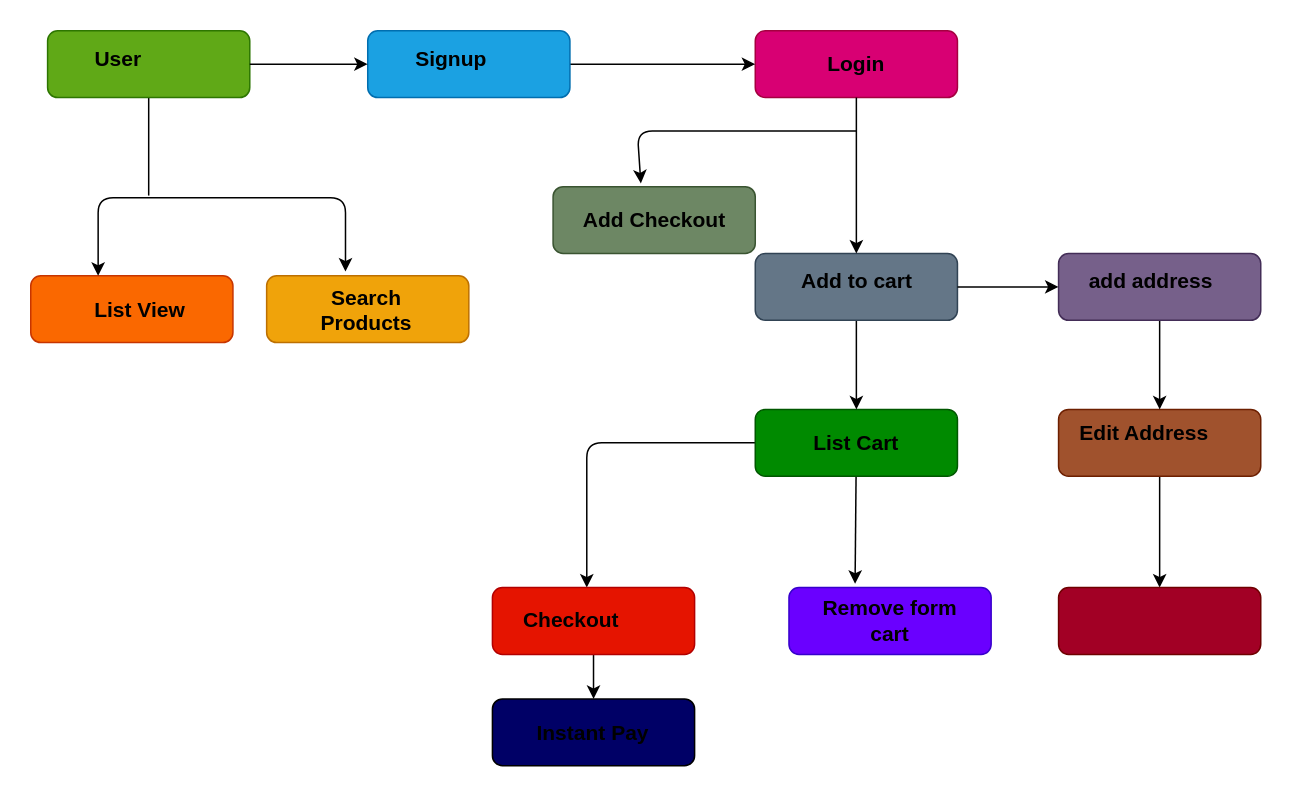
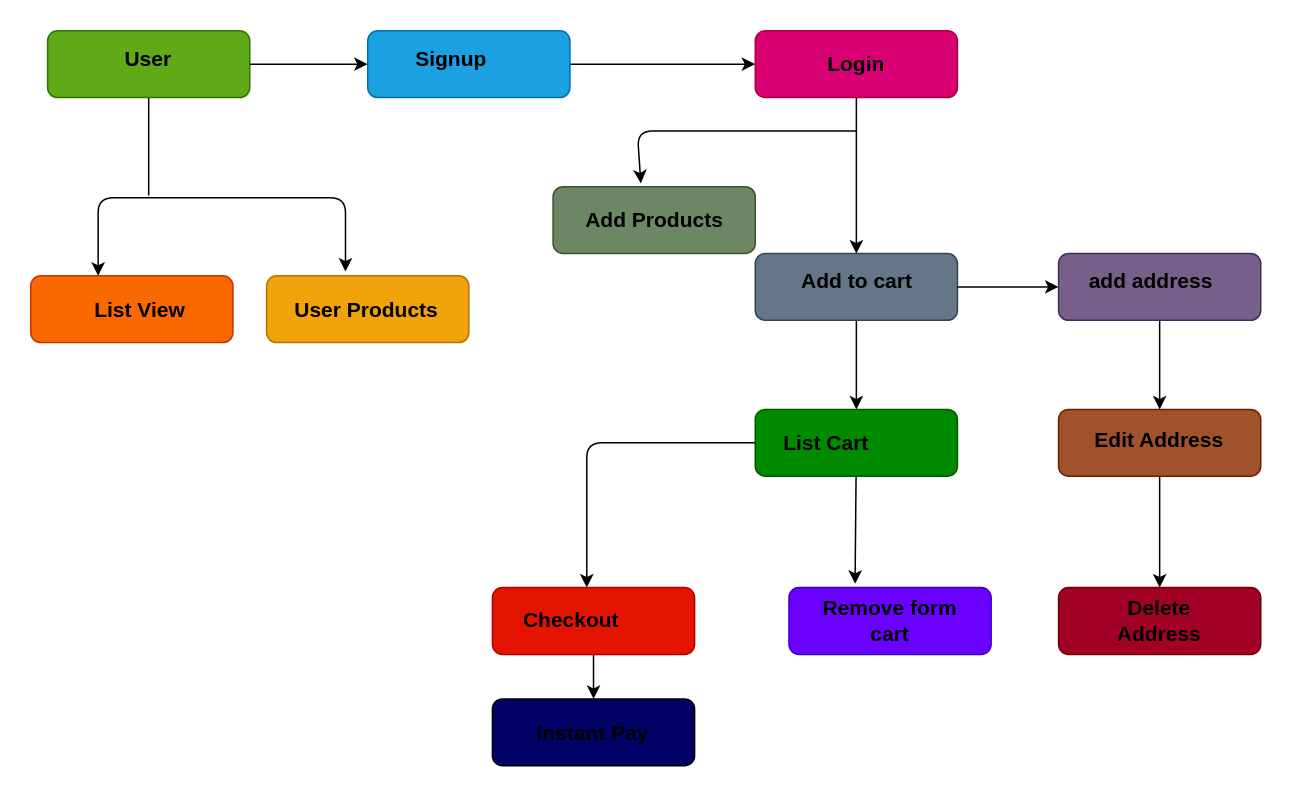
  <mxCell id="0" />
  <mxCell id="1" parent="0" />
  <mxCell id="2" value="" style="group;rounded=1;" vertex="1" connectable="0" parent="1"><mxGeometry x="20" y="20" width="820" height="490" as="geometry" /></mxCell>
  <mxCell id="3" style="edgeStyle=none;html=1;fontSize=14;startArrow=none;startFill=0;endArrow=none;endFill=0;rounded=1;" edge="1" parent="2"><mxGeometry relative="1" as="geometry"><mxPoint x="78.63" y="109.879" as="targetPoint" /><mxPoint x="78.63" y="44.545" as="sourcePoint" /></mxGeometry></mxCell>
  <mxCell id="4" value="" style="rounded=1;whiteSpace=wrap;html=1;fillColor=#60a917;fontColor=#ffffff;strokeColor=#2D7600;" vertex="1" parent="2"><mxGeometry x="11.233" width="134.795" height="44.545" as="geometry" /></mxCell>
  <mxCell id="5" value="" style="rounded=1;whiteSpace=wrap;html=1;fillColor=#6d8764;fontColor=#ffffff;strokeColor=#3A5431;" vertex="1" parent="2"><mxGeometry x="348.219" y="103.939" width="134.795" height="44.545" as="geometry" /></mxCell>
  <mxCell id="6" value="" style="rounded=1;whiteSpace=wrap;html=1;fillColor=#d80073;fontColor=#ffffff;strokeColor=#A50040;" vertex="1" parent="2"><mxGeometry x="483.014" width="134.795" height="44.545" as="geometry" /></mxCell>
  <mxCell id="7" value="" style="edgeStyle=none;html=1;fontSize=14;rounded=1;" edge="1" parent="2" source="8" target="6"><mxGeometry relative="1" as="geometry" /></mxCell>
  <mxCell id="8" value="" style="rounded=1;whiteSpace=wrap;html=1;fillColor=#1ba1e2;fontColor=#ffffff;strokeColor=#006EAF;" vertex="1" parent="2"><mxGeometry x="224.658" width="134.795" height="44.545" as="geometry" /></mxCell>
  <mxCell id="9" value="" style="edgeStyle=none;html=1;fontSize=14;entryX=0;entryY=0.5;entryDx=0;entryDy=0;rounded=1;" edge="1" parent="2" source="4" target="8"><mxGeometry relative="1" as="geometry" /></mxCell>
  <mxCell id="10" value="" style="rounded=1;whiteSpace=wrap;html=1;fillColor=#fa6800;fontColor=#000000;strokeColor=#C73500;" vertex="1" parent="2"><mxGeometry y="163.333" width="134.795" height="44.545" as="geometry" /></mxCell>
  <mxCell id="11" style="edgeStyle=none;rounded=1;html=1;entryX=0.5;entryY=0;entryDx=0;entryDy=0;fontSize=14;startArrow=none;startFill=0;endArrow=classic;endFill=1;" edge="1" parent="2" source="12" target="35"><mxGeometry relative="1" as="geometry" /></mxCell>
  <mxCell id="12" value="" style="rounded=1;whiteSpace=wrap;html=1;fillColor=#a0522d;fontColor=#ffffff;strokeColor=#6D1F00;" vertex="1" parent="2"><mxGeometry x="685.205" y="252.424" width="134.795" height="44.545" as="geometry" /></mxCell>
  <mxCell id="13" style="edgeStyle=none;html=1;fontSize=14;startArrow=none;startFill=0;endArrow=classic;endFill=1;rounded=1;" edge="1" parent="2" source="15"><mxGeometry relative="1" as="geometry"><mxPoint x="370.685" y="371.212" as="targetPoint" /><Array as="points"><mxPoint x="370.685" y="274.697" /></Array></mxGeometry></mxCell>
  <mxCell id="14" style="edgeStyle=none;rounded=1;html=1;entryX=0.327;entryY=-0.056;entryDx=0;entryDy=0;entryPerimeter=0;fontSize=14;startArrow=none;startFill=0;endArrow=classic;endFill=1;" edge="1" parent="2" source="15" target="36"><mxGeometry relative="1" as="geometry" /></mxCell>
  <mxCell id="15" value="" style="rounded=1;whiteSpace=wrap;html=1;fillColor=#008a00;strokeColor=#005700;fontColor=#ffffff;" vertex="1" parent="2"><mxGeometry x="483.014" y="252.424" width="134.795" height="44.545" as="geometry" /></mxCell>
  <mxCell id="16" style="edgeStyle=none;html=1;entryX=0.5;entryY=0;entryDx=0;entryDy=0;fontSize=14;rounded=1;" edge="1" parent="2" source="17" target="15"><mxGeometry relative="1" as="geometry" /></mxCell>
  <mxCell id="17" value="" style="rounded=1;whiteSpace=wrap;html=1;fillColor=#647687;fontColor=#ffffff;strokeColor=#314354;" vertex="1" parent="2"><mxGeometry x="483.014" y="148.485" width="134.795" height="44.545" as="geometry" /></mxCell>
  <mxCell id="18" style="edgeStyle=none;html=1;entryX=0.5;entryY=0;entryDx=0;entryDy=0;fontSize=14;rounded=1;" edge="1" parent="2" source="6" target="17"><mxGeometry relative="1" as="geometry" /></mxCell>
  <mxCell id="19" style="edgeStyle=none;html=1;entryX=0.5;entryY=0;entryDx=0;entryDy=0;fontSize=14;rounded=1;" edge="1" parent="2" source="20" target="12"><mxGeometry relative="1" as="geometry" /></mxCell>
  <mxCell id="20" value="" style="rounded=1;whiteSpace=wrap;html=1;fillColor=#76608a;fontColor=#ffffff;strokeColor=#432D57;" vertex="1" parent="2"><mxGeometry x="685.205" y="148.485" width="134.795" height="44.545" as="geometry" /></mxCell>
  <mxCell id="21" value="" style="edgeStyle=none;html=1;fontSize=14;entryX=0;entryY=0.5;entryDx=0;entryDy=0;rounded=1;" edge="1" parent="2" source="17" target="20"><mxGeometry relative="1" as="geometry" /></mxCell>
  <mxCell id="22" value="" style="rounded=1;whiteSpace=wrap;html=1;fillColor=#f0a30a;fontColor=#000000;strokeColor=#BD7000;" vertex="1" parent="2"><mxGeometry x="157.26" y="163.333" width="134.795" height="44.545" as="geometry" /></mxCell>
  <mxCell id="23" style="edgeStyle=elbowEdgeStyle;html=1;entryX=0.39;entryY=-0.063;entryDx=0;entryDy=0;entryPerimeter=0;fontSize=14;startArrow=classic;startFill=1;rounded=1;" edge="1" parent="2" source="10" target="22"><mxGeometry relative="1" as="geometry"><Array as="points"><mxPoint x="44.932" y="111.364" /></Array></mxGeometry></mxCell>
- <mxCell id="24" value="&lt;b&gt;&lt;font style=&quot;font-size: 14px&quot;&gt;User&lt;/font&gt;&lt;/b&gt;" style="text;html=1;strokeColor=none;fillColor=none;align=center;verticalAlign=middle;whiteSpace=wrap;rounded=1;" vertex="1" parent="2"><mxGeometry x="24.932" y="7.424" width="67.397" height="22.273" as="geometry" /></mxCell>
+ <mxCell id="24" value="&lt;b&gt;&lt;font style=&quot;font-size: 14px&quot;&gt;User&lt;/font&gt;&lt;/b&gt;" style="text;html=1;strokeColor=none;fillColor=none;align=center;verticalAlign=middle;whiteSpace=wrap;rounded=1;" vertex="1" parent="2"><mxGeometry x="44.932" y="7.424" width="67.397" height="22.273" as="geometry" /></mxCell>
  <mxCell id="25" value="&lt;b&gt;&lt;font style=&quot;font-size: 14px&quot;&gt;Add to cart&lt;/font&gt;&lt;/b&gt;" style="text;html=1;strokeColor=none;fillColor=none;align=center;verticalAlign=middle;whiteSpace=wrap;rounded=1;" vertex="1" parent="2"><mxGeometry x="488.63" y="150.341" width="123.562" height="33.409" as="geometry" /></mxCell>
- <mxCell id="26" value="&lt;b&gt;&lt;font style=&quot;font-size: 14px&quot;&gt;Search Products&lt;/font&gt;&lt;/b&gt;" style="text;html=1;strokeColor=none;fillColor=none;align=center;verticalAlign=middle;whiteSpace=wrap;rounded=1;" vertex="1" parent="2"><mxGeometry x="168.493" y="170.758" width="112.329" height="29.697" as="geometry" /></mxCell>
- <mxCell id="27" value="&lt;b&gt;&lt;font style=&quot;font-size: 14px&quot;&gt;Add Checkout&lt;/font&gt;&lt;/b&gt;" style="text;html=1;strokeColor=none;fillColor=none;align=center;verticalAlign=middle;whiteSpace=wrap;rounded=1;" vertex="1" parent="2"><mxGeometry x="353.836" y="109.508" width="123.562" height="33.409" as="geometry" /></mxCell>
+ <mxCell id="26" value="&lt;b&gt;&lt;font style=&quot;font-size: 14px&quot;&gt;User Products&lt;/font&gt;&lt;/b&gt;" style="text;html=1;strokeColor=none;fillColor=none;align=center;verticalAlign=middle;whiteSpace=wrap;rounded=1;" vertex="1" parent="2"><mxGeometry x="168.493" y="170.758" width="112.329" height="29.697" as="geometry" /></mxCell>
+ <mxCell id="27" value="&lt;b&gt;&lt;font style=&quot;font-size: 14px&quot;&gt;Add Products&lt;/font&gt;&lt;/b&gt;" style="text;html=1;strokeColor=none;fillColor=none;align=center;verticalAlign=middle;whiteSpace=wrap;rounded=1;" vertex="1" parent="2"><mxGeometry x="353.836" y="109.508" width="123.562" height="33.409" as="geometry" /></mxCell>
  <mxCell id="28" value="&lt;b&gt;&lt;font style=&quot;font-size: 14px&quot;&gt;Login&lt;/font&gt;&lt;/b&gt;" style="text;html=1;strokeColor=none;fillColor=none;align=center;verticalAlign=middle;whiteSpace=wrap;rounded=1;" vertex="1" parent="2"><mxGeometry x="516.712" y="11.136" width="67.397" height="22.273" as="geometry" /></mxCell>
  <mxCell id="29" value="&lt;b&gt;&lt;font style=&quot;font-size: 14px&quot;&gt;Signup&lt;/font&gt;&lt;/b&gt;" style="text;html=1;strokeColor=none;fillColor=none;align=center;verticalAlign=middle;whiteSpace=wrap;rounded=1;" vertex="1" parent="2"><mxGeometry x="247.123" y="7.424" width="67.397" height="22.273" as="geometry" /></mxCell>
  <mxCell id="30" value="&lt;b&gt;&lt;font style=&quot;font-size: 14px&quot;&gt;List View&lt;/font&gt;&lt;/b&gt;" style="text;html=1;strokeColor=none;fillColor=none;align=center;verticalAlign=middle;whiteSpace=wrap;rounded=1;" vertex="1" parent="2"><mxGeometry x="11.233" y="170.758" width="123.562" height="29.697" as="geometry" /></mxCell>
- <mxCell id="31" value="&lt;b&gt;&lt;font style=&quot;font-size: 14px&quot;&gt;Edit Address&lt;/font&gt;&lt;/b&gt;" style="text;html=1;strokeColor=none;fillColor=none;align=center;verticalAlign=middle;whiteSpace=wrap;rounded=1;" vertex="1" parent="2"><mxGeometry x="692.055" y="254.848" width="101.096" height="25.985" as="geometry" /></mxCell>
- <mxCell id="32" value="&lt;b&gt;&lt;font style=&quot;font-size: 14px&quot;&gt;List Cart&lt;/font&gt;&lt;/b&gt;" style="text;html=1;strokeColor=none;fillColor=none;align=center;verticalAlign=middle;whiteSpace=wrap;rounded=1;" vertex="1" parent="2"><mxGeometry x="516.712" y="263.561" width="67.397" height="22.273" as="geometry" /></mxCell>
+ <mxCell id="31" value="&lt;b&gt;&lt;font style=&quot;font-size: 14px&quot;&gt;Edit Address&lt;/font&gt;&lt;/b&gt;" style="text;html=1;strokeColor=none;fillColor=none;align=center;verticalAlign=middle;whiteSpace=wrap;rounded=1;" vertex="1" parent="2"><mxGeometry x="702.055" y="259.848" width="101.096" height="25.985" as="geometry" /></mxCell>
+ <mxCell id="32" value="&lt;b&gt;&lt;font style=&quot;font-size: 14px&quot;&gt;List Cart&lt;/font&gt;&lt;/b&gt;" style="text;html=1;strokeColor=none;fillColor=none;align=center;verticalAlign=middle;whiteSpace=wrap;rounded=1;" vertex="1" parent="2"><mxGeometry x="496.712" y="263.561" width="67.397" height="22.273" as="geometry" /></mxCell>
  <mxCell id="33" value="&lt;b&gt;&lt;font style=&quot;font-size: 14px&quot;&gt;add address&lt;/font&gt;&lt;/b&gt;" style="text;html=1;strokeColor=none;fillColor=none;align=center;verticalAlign=middle;whiteSpace=wrap;rounded=1;" vertex="1" parent="2"><mxGeometry x="685.205" y="148.485" width="123.562" height="37.121" as="geometry" /></mxCell>
  <mxCell id="34" value="" style="endArrow=classic;html=1;fontSize=14;entryX=0.434;entryY=-0.049;entryDx=0;entryDy=0;entryPerimeter=0;rounded=1;" edge="1" parent="2" target="5"><mxGeometry width="50" height="50" relative="1" as="geometry"><mxPoint x="550.411" y="66.818" as="sourcePoint" /><mxPoint x="393.151" y="66.818" as="targetPoint" /><Array as="points"><mxPoint x="404.384" y="66.818" /></Array></mxGeometry></mxCell>
  <mxCell id="35" value="" style="rounded=1;whiteSpace=wrap;html=1;fillColor=#a20025;fontColor=#ffffff;strokeColor=#6F0000;" vertex="1" parent="2"><mxGeometry x="685.205" y="371.212" width="134.795" height="44.545" as="geometry" /></mxCell>
  <mxCell id="36" value="" style="rounded=1;whiteSpace=wrap;html=1;fillColor=#6a00ff;fontColor=#ffffff;strokeColor=#3700CC;" vertex="1" parent="2"><mxGeometry x="505.479" y="371.212" width="134.795" height="44.545" as="geometry" /></mxCell>
  <mxCell id="37" style="edgeStyle=none;rounded=1;html=1;entryX=0.5;entryY=0;entryDx=0;entryDy=0;fontSize=14;startArrow=none;startFill=0;endArrow=classic;endFill=1;" edge="1" parent="2" source="38" target="42"><mxGeometry relative="1" as="geometry" /></mxCell>
  <mxCell id="38" value="" style="rounded=1;whiteSpace=wrap;html=1;fillColor=#e51400;fontColor=#ffffff;strokeColor=#B20000;" vertex="1" parent="2"><mxGeometry x="307.781" y="371.212" width="134.795" height="44.545" as="geometry" /></mxCell>
  <mxCell id="39" value="&lt;b&gt;&lt;font style=&quot;font-size: 14px&quot;&gt;Remove form cart&lt;/font&gt;&lt;/b&gt;" style="text;html=1;strokeColor=none;fillColor=none;align=center;verticalAlign=middle;whiteSpace=wrap;rounded=1;" vertex="1" parent="2"><mxGeometry x="516.712" y="382.348" width="112.329" height="22.273" as="geometry" /></mxCell>
  <mxCell id="40" value="&lt;b&gt;&lt;font style=&quot;font-size: 14px&quot;&gt;Checkout&lt;/font&gt;&lt;/b&gt;" style="text;html=1;strokeColor=none;fillColor=none;align=center;verticalAlign=middle;whiteSpace=wrap;rounded=1;" vertex="1" parent="2"><mxGeometry x="320.863" y="382.348" width="78.63" height="22.273" as="geometry" /></mxCell>
+ <mxCell id="41" value="&lt;b&gt;&lt;font style=&quot;font-size: 14px&quot;&gt;Delete Address&lt;/font&gt;&lt;/b&gt;" style="text;html=1;strokeColor=none;fillColor=none;align=center;verticalAlign=middle;whiteSpace=wrap;rounded=1;" vertex="1" parent="2"><mxGeometry x="718.904" y="382.348" width="67.397" height="22.273" as="geometry" /></mxCell>
  <mxCell id="42" value="" style="rounded=1;whiteSpace=wrap;html=1;fillColor=#000066;" vertex="1" parent="2"><mxGeometry x="307.781" y="445.455" width="134.795" height="44.545" as="geometry" /></mxCell>
  <mxCell id="43" value="&lt;b&gt;&lt;font style=&quot;font-size: 14px&quot;&gt;Instant Pay&lt;/font&gt;&lt;/b&gt;" style="text;html=1;strokeColor=none;fillColor=none;align=center;verticalAlign=middle;whiteSpace=wrap;rounded=1;" vertex="1" parent="2"><mxGeometry x="319.014" y="454.735" width="112.329" height="25.985" as="geometry" /></mxCell>
